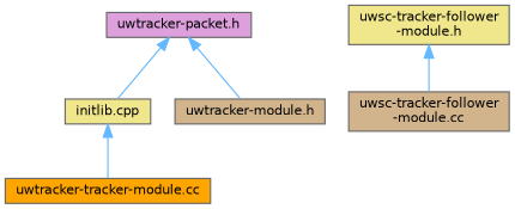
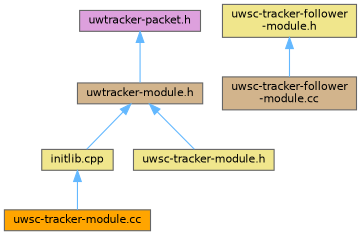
  digraph {
    node [color=grey40 fillcolor=khaki fontname=Helvetica fontsize=10 shape=box style=filled]
    edge [color=steelblue1 dir=back fontname=Helvetica fontsize=10 labelfontname=Helvetica labelfontsize=10 style=solid]
    n1 [color=gray40 fillcolor=plum fontcolor=black height=0.2 label="uwtracker-packet.h" width=0.4]
    n2 [height=0.2 label="initlib.cpp" width=0.4]
    n3 [fillcolor=tan height=0.2 label="uwtracker-module.h" width=0.4]
-   n4 [fillcolor=orange height=0.2 label="uwtracker-tracker-module.cc" width=0.4]
+   n4 [fillcolor=orange height=0.2 label="uwsc-tracker-module.cc" width=0.4]
+   n5 [height=0.2 label="uwsc-tracker-module.h" width=0.4]
    n6 [height=0.2 label="uwsc-tracker-follower\l-module.h" width=0.4]
    n7 [fillcolor=tan height=0.2 label="uwsc-tracker-follower\l-module.cc" width=0.4]
-   n1 -> n2
+   n3 -> n2
    n1 -> n3
    n2 -> n4
+   n3 -> n5
    n6 -> n7
  }
